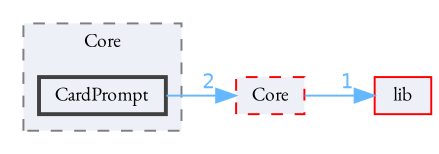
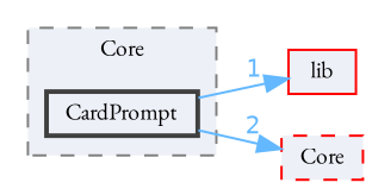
  digraph {
    compound=true
    fontname="EB Garamond"
    rankdir=LR
    node [color=red fillcolor="#edf0f7" fontname="EB Garamond" fontsize=10 shape=box]
    edge [color=steelblue1 fontcolor=steelblue1 fontname="EB Garamond" fontsize=10 labeldistance=1.5 labelfontname=Helvetica labelfontsize=10]
    n1 [color=grey25 height=0.2 label=CardPrompt style="filled,bold" width=0.4]
    n2 [height=0.2 label=lib style=filled width=0.4]
    n3 [height=0.2 label=Core style="filled,dashed" width=0.4]
    subgraph cluster_1 {
      bgcolor="#edf0f7"
      fontsize=10
      label=Core
      pencolor=grey50
      style="filled,dashed"
      n1
    }
-   n3 -> n2 [headlabel=1]
+   n1 -> n2 [headlabel=1]
    n1 -> n3 [headlabel=2]
  }
